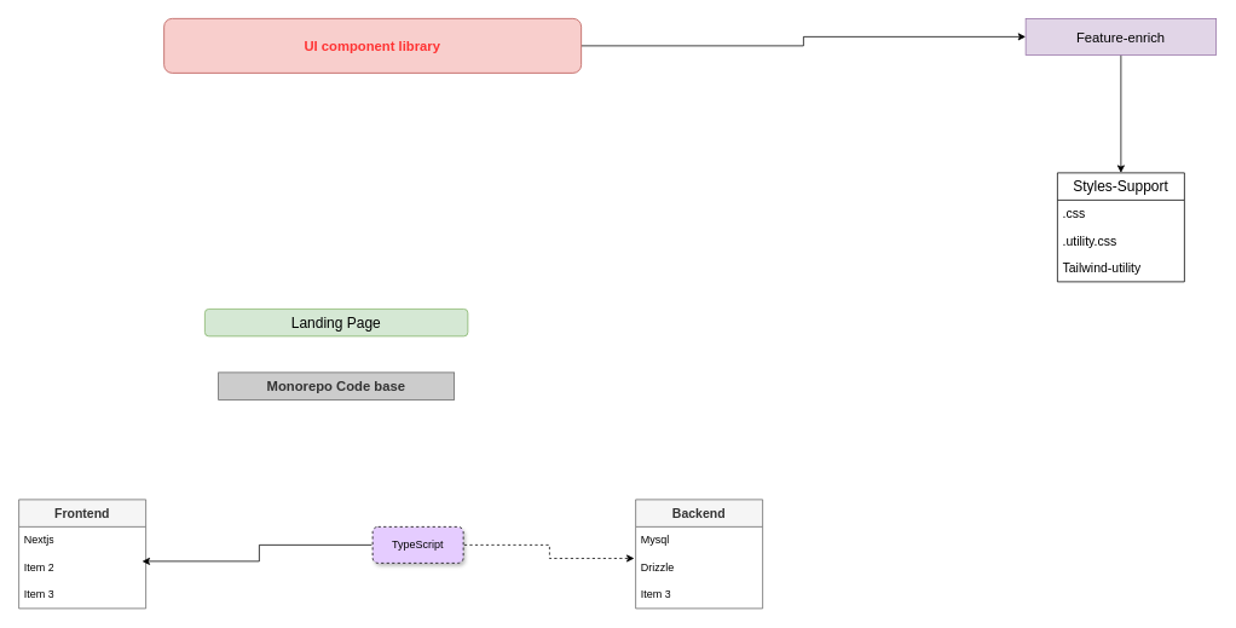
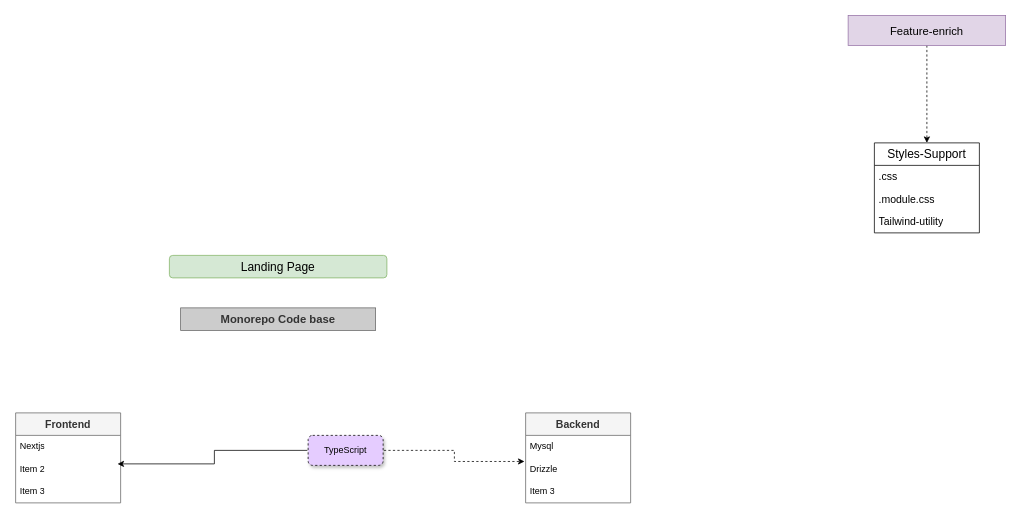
  <mxCell id="0" />
  <mxCell id="1" parent="0" />
- <mxCell id="2" style="edgeStyle=orthogonalEdgeStyle;rounded=0;orthogonalLoop=1;jettySize=auto;html=1;" edge="1" parent="1" source="3" target="18"><mxGeometry relative="1" as="geometry"><mxPoint x="920" y="280" as="targetPoint" /></mxGeometry></mxCell>
- <mxCell id="3" value="UI component library" style="rounded=1;whiteSpace=wrap;html=1;fillColor=#f8cecc;strokeColor=#b85450;fontSize=15;fontStyle=1;fontColor=#FF3333;" parent="1" vertex="1"><mxGeometry x="180" y="20" width="460" height="60" as="geometry" /></mxCell>
  <mxCell id="4" value="&lt;font style=&quot;font-size: 14px;&quot;&gt;&lt;b&gt;Frontend&lt;/b&gt;&lt;/font&gt;" style="swimlane;fontStyle=0;childLayout=stackLayout;horizontal=1;startSize=30;horizontalStack=0;resizeParent=1;resizeParentMax=0;resizeLast=0;collapsible=1;marginBottom=0;whiteSpace=wrap;html=1;fillColor=#f5f5f5;strokeColor=#666666;fontColor=#333333;" parent="1" vertex="1"><mxGeometry x="20" y="550" width="140" height="120" as="geometry" /></mxCell>
  <mxCell id="5" value="Nextjs" style="text;strokeColor=none;fillColor=none;align=left;verticalAlign=middle;spacingLeft=4;spacingRight=4;overflow=hidden;points=[[0,0.5],[1,0.5]];portConstraint=eastwest;rotatable=0;whiteSpace=wrap;html=1;" parent="4" vertex="1"><mxGeometry y="30" width="140" height="30" as="geometry" /></mxCell>
  <mxCell id="6" value="Item 2" style="text;strokeColor=none;fillColor=none;align=left;verticalAlign=middle;spacingLeft=4;spacingRight=4;overflow=hidden;points=[[0,0.5],[1,0.5]];portConstraint=eastwest;rotatable=0;whiteSpace=wrap;html=1;" parent="4" vertex="1"><mxGeometry y="60" width="140" height="30" as="geometry" /></mxCell>
  <mxCell id="7" value="Item 3" style="text;strokeColor=none;fillColor=none;align=left;verticalAlign=middle;spacingLeft=4;spacingRight=4;overflow=hidden;points=[[0,0.5],[1,0.5]];portConstraint=eastwest;rotatable=0;whiteSpace=wrap;html=1;" parent="4" vertex="1"><mxGeometry y="90" width="140" height="30" as="geometry" /></mxCell>
  <mxCell id="8" value="&lt;b&gt;&lt;font style=&quot;font-size: 14px;&quot;&gt;Backend&lt;/font&gt;&lt;/b&gt;" style="swimlane;fontStyle=0;childLayout=stackLayout;horizontal=1;startSize=30;horizontalStack=0;resizeParent=1;resizeParentMax=0;resizeLast=0;collapsible=1;marginBottom=0;whiteSpace=wrap;html=1;fillColor=#f5f5f5;fontColor=#333333;strokeColor=#666666;" parent="1" vertex="1"><mxGeometry x="700" y="550" width="140" height="120" as="geometry" /></mxCell>
  <mxCell id="9" value="Mysql" style="text;strokeColor=none;fillColor=none;align=left;verticalAlign=middle;spacingLeft=4;spacingRight=4;overflow=hidden;points=[[0,0.5],[1,0.5]];portConstraint=eastwest;rotatable=0;whiteSpace=wrap;html=1;" parent="8" vertex="1"><mxGeometry y="30" width="140" height="30" as="geometry" /></mxCell>
  <mxCell id="10" value="Drizzle" style="text;strokeColor=none;fillColor=none;align=left;verticalAlign=middle;spacingLeft=4;spacingRight=4;overflow=hidden;points=[[0,0.5],[1,0.5]];portConstraint=eastwest;rotatable=0;whiteSpace=wrap;html=1;" parent="8" vertex="1"><mxGeometry y="60" width="140" height="30" as="geometry" /></mxCell>
  <mxCell id="11" value="Item 3" style="text;strokeColor=none;fillColor=none;align=left;verticalAlign=middle;spacingLeft=4;spacingRight=4;overflow=hidden;points=[[0,0.5],[1,0.5]];portConstraint=eastwest;rotatable=0;whiteSpace=wrap;html=1;" parent="8" vertex="1"><mxGeometry y="90" width="140" height="30" as="geometry" /></mxCell>
  <mxCell id="12" value="TypeScript" style="rounded=1;whiteSpace=wrap;html=1;fillColor=light-dark(#E5CCFF,var(--ge-dark-color, #121212));labelBorderColor=none;textShadow=0;shadow=1;glass=0;dashed=1;strokeWidth=1;perimeterSpacing=1;" parent="1" vertex="1"><mxGeometry x="410" y="580" width="100" height="40" as="geometry" /></mxCell>
  <mxCell id="13" style="edgeStyle=orthogonalEdgeStyle;rounded=0;orthogonalLoop=1;jettySize=auto;html=1;entryX=0.971;entryY=0.267;entryDx=0;entryDy=0;entryPerimeter=0;" parent="1" source="12" target="6" edge="1"><mxGeometry relative="1" as="geometry" /></mxCell>
  <mxCell id="14" style="edgeStyle=orthogonalEdgeStyle;rounded=0;orthogonalLoop=1;jettySize=auto;html=1;entryX=-0.011;entryY=0.16;entryDx=0;entryDy=0;entryPerimeter=0;dashed=1;" parent="1" source="12" target="10" edge="1"><mxGeometry relative="1" as="geometry" /></mxCell>
  <mxCell id="15" value="&lt;font style=&quot;font-size: 15px;&quot;&gt;&lt;b&gt;Monorepo Code base&lt;/b&gt;&lt;/font&gt;" style="text;html=1;align=center;verticalAlign=middle;whiteSpace=wrap;rounded=0;fillColor=#CCCCCC;fontColor=#333333;strokeColor=#666666;" parent="1" vertex="1"><mxGeometry x="240" y="410" width="260" height="30" as="geometry" /></mxCell>
  <mxCell id="16" value="&lt;font style=&quot;font-size: 16px;&quot;&gt;Landing Page&lt;/font&gt;" style="rounded=1;whiteSpace=wrap;html=1;fillColor=#d5e8d4;strokeColor=#82b366;" parent="1" vertex="1"><mxGeometry x="225" y="340" width="290" height="30" as="geometry" /></mxCell>
- <mxCell id="17" style="edgeStyle=orthogonalEdgeStyle;rounded=0;orthogonalLoop=1;jettySize=auto;html=1;entryX=0.5;entryY=0;entryDx=0;entryDy=0;" edge="1" parent="1" source="18" target="19"><mxGeometry relative="1" as="geometry" /></mxCell>
+ <mxCell id="17" style="edgeStyle=orthogonalEdgeStyle;rounded=0;orthogonalLoop=1;jettySize=auto;html=1;entryX=0.5;entryY=0;entryDx=0;entryDy=0;dashed=1;" edge="1" parent="1" source="18" target="19"><mxGeometry relative="1" as="geometry" /></mxCell>
  <mxCell id="18" value="&lt;font style=&quot;font-size: 15px;&quot;&gt;Feature-enrich&lt;/font&gt;" style="rounded=0;whiteSpace=wrap;html=1;fillColor=#e1d5e7;strokeColor=#9673a6;" vertex="1" parent="1"><mxGeometry x="1130" y="20" width="210" height="40" as="geometry" /></mxCell>
  <mxCell id="19" value="&lt;font style=&quot;font-size: 16px;&quot;&gt;Styles-Support&lt;/font&gt;" style="swimlane;fontStyle=0;childLayout=stackLayout;horizontal=1;startSize=30;horizontalStack=0;resizeParent=1;resizeParentMax=0;resizeLast=0;collapsible=1;marginBottom=0;whiteSpace=wrap;html=1;" vertex="1" parent="1"><mxGeometry x="1165" y="190" width="140" height="120" as="geometry" /></mxCell>
  <mxCell id="20" value="&lt;font style=&quot;font-size: 14px;&quot;&gt;.css&lt;/font&gt;" style="text;strokeColor=none;fillColor=none;align=left;verticalAlign=middle;spacingLeft=4;spacingRight=4;overflow=hidden;points=[[0,0.5],[1,0.5]];portConstraint=eastwest;rotatable=0;whiteSpace=wrap;html=1;" vertex="1" parent="19"><mxGeometry y="30" width="140" height="30" as="geometry" /></mxCell>
- <mxCell id="21" value="&lt;font style=&quot;font-size: 14px;&quot;&gt;.utility.css&lt;/font&gt;" style="text;strokeColor=none;fillColor=none;align=left;verticalAlign=middle;spacingLeft=4;spacingRight=4;overflow=hidden;points=[[0,0.5],[1,0.5]];portConstraint=eastwest;rotatable=0;whiteSpace=wrap;html=1;" vertex="1" parent="19"><mxGeometry y="60" width="140" height="30" as="geometry" /></mxCell>
+ <mxCell id="21" value="&lt;font style=&quot;font-size: 14px;&quot;&gt;.module.css&lt;/font&gt;" style="text;strokeColor=none;fillColor=none;align=left;verticalAlign=middle;spacingLeft=4;spacingRight=4;overflow=hidden;points=[[0,0.5],[1,0.5]];portConstraint=eastwest;rotatable=0;whiteSpace=wrap;html=1;" vertex="1" parent="19"><mxGeometry y="60" width="140" height="30" as="geometry" /></mxCell>
  <mxCell id="22" value="&lt;font style=&quot;font-size: 14px;&quot;&gt;Tailwind-utility&lt;/font&gt;" style="text;strokeColor=none;fillColor=none;align=left;verticalAlign=middle;spacingLeft=4;spacingRight=4;overflow=hidden;points=[[0,0.5],[1,0.5]];portConstraint=eastwest;rotatable=0;whiteSpace=wrap;html=1;" vertex="1" parent="19"><mxGeometry y="90" width="140" height="30" as="geometry" /></mxCell>
